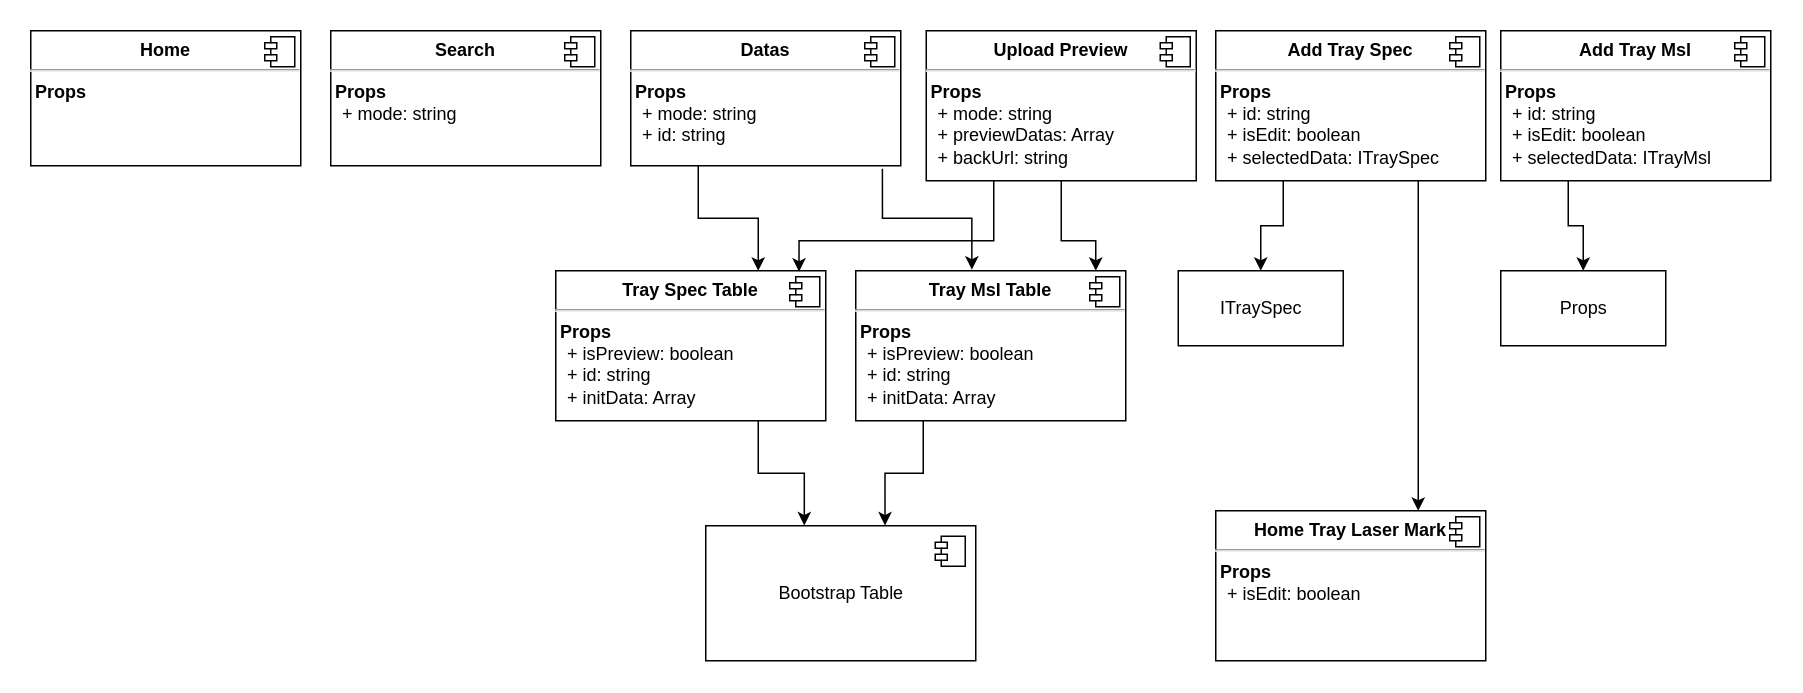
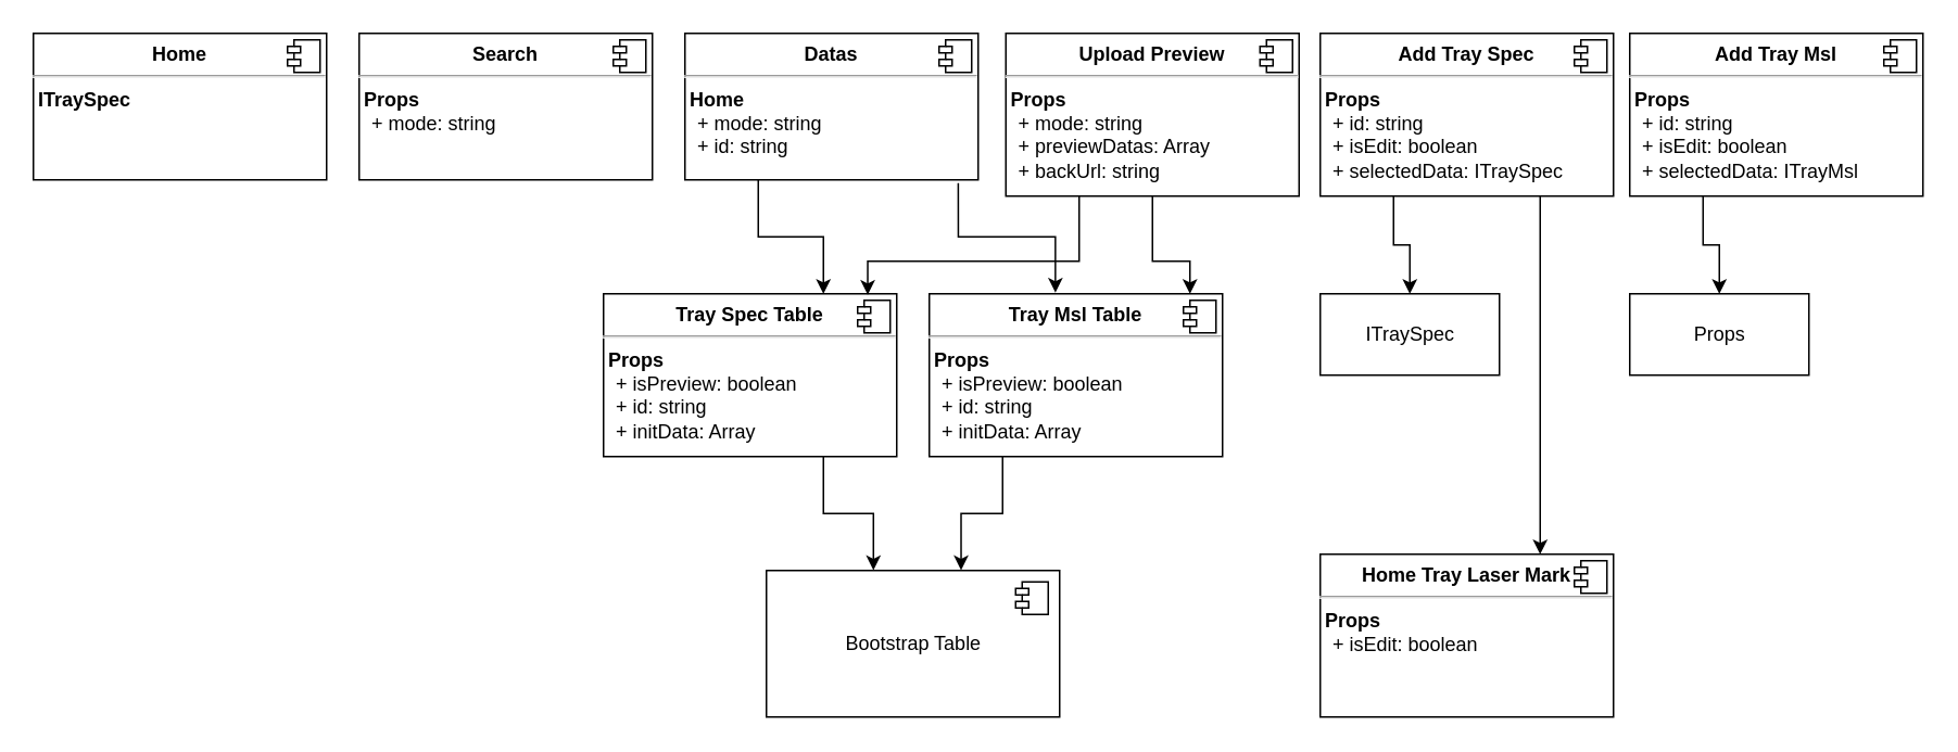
  <mxCell id="0" />
  <mxCell id="1" parent="0" />
  <mxCell id="2" value="&lt;p style=&quot;margin: 0px ; margin-top: 6px ; text-align: center&quot;&gt;&lt;b&gt;Search&lt;/b&gt;&lt;/p&gt;&lt;hr&gt;&lt;b&gt;&amp;nbsp;Props&lt;/b&gt;&lt;br&gt;&lt;p style=&quot;margin: 0px 0px 0px 8px&quot;&gt;+ mode: string&lt;/p&gt;" style="align=left;overflow=fill;html=1;dropTarget=0;" vertex="1" parent="1"><mxGeometry x="220" y="20" width="180" height="90" as="geometry" /></mxCell>
  <mxCell id="3" value="" style="shape=component;jettyWidth=8;jettyHeight=4;" vertex="1" parent="2"><mxGeometry x="1" width="20" height="20" relative="1" as="geometry"><mxPoint x="-24" y="4" as="offset" /></mxGeometry></mxCell>
- <mxCell id="4" value="&lt;p style=&quot;margin: 0px ; margin-top: 6px ; text-align: center&quot;&gt;&lt;b&gt;Home&lt;/b&gt;&lt;/p&gt;&lt;hr&gt;&amp;nbsp;&lt;b&gt;Props&lt;/b&gt;&lt;br&gt;&lt;p style=&quot;margin: 0px ; margin-left: 8px&quot;&gt;&lt;br&gt;&lt;/p&gt;" style="align=left;overflow=fill;html=1;dropTarget=0;" vertex="1" parent="1"><mxGeometry x="20" y="20" width="180" height="90" as="geometry" /></mxCell>
+ <mxCell id="4" value="&lt;p style=&quot;margin: 0px ; margin-top: 6px ; text-align: center&quot;&gt;&lt;b&gt;Home&lt;/b&gt;&lt;/p&gt;&lt;hr&gt;&amp;nbsp;&lt;b&gt;ITraySpec&lt;/b&gt;&lt;br&gt;&lt;p style=&quot;margin: 0px ; margin-left: 8px&quot;&gt;&lt;br&gt;&lt;/p&gt;" style="align=left;overflow=fill;html=1;dropTarget=0;" vertex="1" parent="1"><mxGeometry x="20" y="20" width="180" height="90" as="geometry" /></mxCell>
  <mxCell id="5" value="" style="shape=component;jettyWidth=8;jettyHeight=4;" vertex="1" parent="4"><mxGeometry x="1" width="20" height="20" relative="1" as="geometry"><mxPoint x="-24" y="4" as="offset" /></mxGeometry></mxCell>
  <mxCell id="6" style="edgeStyle=orthogonalEdgeStyle;rounded=0;orthogonalLoop=1;jettySize=auto;html=1;exitX=0.75;exitY=1;exitDx=0;exitDy=0;entryX=0.365;entryY=-0.002;entryDx=0;entryDy=0;entryPerimeter=0;" edge="1" parent="1" source="7" target="16"><mxGeometry relative="1" as="geometry"><mxPoint x="536" y="345" as="targetPoint" /></mxGeometry></mxCell>
  <mxCell id="7" value="&lt;p style=&quot;margin: 0px ; margin-top: 6px ; text-align: center&quot;&gt;&lt;b&gt;Tray Spec Table&lt;/b&gt;&lt;br&gt;&lt;/p&gt;&lt;hr&gt;&amp;nbsp;&lt;b&gt;Props&lt;/b&gt;&lt;br&gt;&lt;p style=&quot;margin: 0px ; margin-left: 8px&quot;&gt;+ isPreview: boolean&lt;/p&gt;&lt;p style=&quot;margin: 0px ; margin-left: 8px&quot;&gt;+ id: string&lt;/p&gt;&lt;p style=&quot;margin: 0px ; margin-left: 8px&quot;&gt;+ initData: Array&lt;br&gt;&lt;br&gt;&lt;/p&gt;" style="align=left;overflow=fill;html=1;dropTarget=0;" vertex="1" parent="1"><mxGeometry x="370" y="180" width="180" height="100" as="geometry" /></mxCell>
  <mxCell id="8" value="" style="shape=component;jettyWidth=8;jettyHeight=4;" vertex="1" parent="7"><mxGeometry x="1" width="20" height="20" relative="1" as="geometry"><mxPoint x="-24" y="4" as="offset" /></mxGeometry></mxCell>
  <mxCell id="9" style="edgeStyle=orthogonalEdgeStyle;rounded=0;orthogonalLoop=1;jettySize=auto;html=1;exitX=0.25;exitY=1;exitDx=0;exitDy=0;entryX=0.75;entryY=0;entryDx=0;entryDy=0;" edge="1" parent="1" source="11" target="7"><mxGeometry relative="1" as="geometry" /></mxCell>
  <mxCell id="10" style="edgeStyle=orthogonalEdgeStyle;rounded=0;orthogonalLoop=1;jettySize=auto;html=1;exitX=0.932;exitY=1.022;exitDx=0;exitDy=0;entryX=0.43;entryY=-0.007;entryDx=0;entryDy=0;entryPerimeter=0;exitPerimeter=0;" edge="1" parent="1" source="11" target="14"><mxGeometry relative="1" as="geometry" /></mxCell>
- <mxCell id="11" value="&lt;p style=&quot;margin: 0px ; margin-top: 6px ; text-align: center&quot;&gt;&lt;b&gt;Datas&lt;/b&gt;&lt;/p&gt;&lt;hr&gt;&lt;b&gt;&amp;nbsp;Props&lt;/b&gt;&lt;br&gt;&lt;p style=&quot;margin: 0px 0px 0px 8px&quot;&gt;+ mode: string&lt;/p&gt;&lt;p style=&quot;margin: 0px 0px 0px 8px&quot;&gt;+ id: string&lt;/p&gt;" style="align=left;overflow=fill;html=1;dropTarget=0;" vertex="1" parent="1"><mxGeometry x="420" y="20" width="180" height="90" as="geometry" /></mxCell>
+ <mxCell id="11" value="&lt;p style=&quot;margin: 0px ; margin-top: 6px ; text-align: center&quot;&gt;&lt;b&gt;Datas&lt;/b&gt;&lt;/p&gt;&lt;hr&gt;&lt;b&gt;&amp;nbsp;Home&lt;/b&gt;&lt;br&gt;&lt;p style=&quot;margin: 0px 0px 0px 8px&quot;&gt;+ mode: string&lt;/p&gt;&lt;p style=&quot;margin: 0px 0px 0px 8px&quot;&gt;+ id: string&lt;/p&gt;" style="align=left;overflow=fill;html=1;dropTarget=0;" vertex="1" parent="1"><mxGeometry x="420" y="20" width="180" height="90" as="geometry" /></mxCell>
  <mxCell id="12" value="" style="shape=component;jettyWidth=8;jettyHeight=4;" vertex="1" parent="11"><mxGeometry x="1" width="20" height="20" relative="1" as="geometry"><mxPoint x="-24" y="4" as="offset" /></mxGeometry></mxCell>
  <mxCell id="13" style="edgeStyle=orthogonalEdgeStyle;rounded=0;orthogonalLoop=1;jettySize=auto;html=1;exitX=0.25;exitY=1;exitDx=0;exitDy=0;entryX=0.664;entryY=-0.002;entryDx=0;entryDy=0;entryPerimeter=0;" edge="1" parent="1" source="14" target="16"><mxGeometry relative="1" as="geometry" /></mxCell>
  <mxCell id="14" value="&lt;p style=&quot;margin: 0px ; margin-top: 6px ; text-align: center&quot;&gt;&lt;b&gt;Tray Msl Table&lt;/b&gt;&lt;br&gt;&lt;/p&gt;&lt;hr&gt;&amp;nbsp;&lt;b&gt;Props&lt;/b&gt;&lt;br&gt;&lt;p style=&quot;margin: 0px ; margin-left: 8px&quot;&gt;+ isPreview: boolean&lt;/p&gt;&lt;p style=&quot;margin: 0px ; margin-left: 8px&quot;&gt;+ id: string&lt;/p&gt;&lt;p style=&quot;margin: 0px ; margin-left: 8px&quot;&gt;+ initData: Array&lt;br&gt;&lt;br&gt;&lt;/p&gt;" style="align=left;overflow=fill;html=1;dropTarget=0;" vertex="1" parent="1"><mxGeometry x="570" y="180" width="180" height="100" as="geometry" /></mxCell>
  <mxCell id="15" value="" style="shape=component;jettyWidth=8;jettyHeight=4;" vertex="1" parent="14"><mxGeometry x="1" width="20" height="20" relative="1" as="geometry"><mxPoint x="-24" y="4" as="offset" /></mxGeometry></mxCell>
  <mxCell id="16" value="Bootstrap Table" style="html=1;dropTarget=0;" vertex="1" parent="1"><mxGeometry x="470" y="350" width="180" height="90" as="geometry" /></mxCell>
  <mxCell id="17" value="" style="shape=module;jettyWidth=8;jettyHeight=4;" vertex="1" parent="16"><mxGeometry x="1" width="20" height="20" relative="1" as="geometry"><mxPoint x="-27" y="7" as="offset" /></mxGeometry></mxCell>
  <mxCell id="18" style="edgeStyle=orthogonalEdgeStyle;rounded=0;orthogonalLoop=1;jettySize=auto;html=1;exitX=0.25;exitY=1;exitDx=0;exitDy=0;entryX=0.901;entryY=0.006;entryDx=0;entryDy=0;entryPerimeter=0;" edge="1" parent="1" source="20" target="7"><mxGeometry relative="1" as="geometry"><Array as="points"><mxPoint x="662" y="160" /><mxPoint x="532" y="160" /></Array></mxGeometry></mxCell>
  <mxCell id="19" style="edgeStyle=orthogonalEdgeStyle;rounded=0;orthogonalLoop=1;jettySize=auto;html=1;exitX=0.5;exitY=1;exitDx=0;exitDy=0;entryX=0.889;entryY=0;entryDx=0;entryDy=0;entryPerimeter=0;" edge="1" parent="1" source="20" target="14"><mxGeometry relative="1" as="geometry"><Array as="points"><mxPoint x="707" y="160" /><mxPoint x="730" y="160" /></Array></mxGeometry></mxCell>
  <mxCell id="20" value="&lt;p style=&quot;margin: 0px ; margin-top: 6px ; text-align: center&quot;&gt;&lt;b&gt;Upload Preview&lt;/b&gt;&lt;/p&gt;&lt;hr&gt;&lt;b&gt;&amp;nbsp;Props&lt;/b&gt;&lt;br&gt;&lt;p style=&quot;margin: 0px 0px 0px 8px&quot;&gt;+ mode: string&lt;/p&gt;&lt;p style=&quot;margin: 0px 0px 0px 8px&quot;&gt;+ previewDatas: Array&lt;/p&gt;&lt;p style=&quot;margin: 0px 0px 0px 8px&quot;&gt;+ backUrl: string&lt;/p&gt;" style="align=left;overflow=fill;html=1;dropTarget=0;" vertex="1" parent="1"><mxGeometry x="617" y="20" width="180" height="100" as="geometry" /></mxCell>
  <mxCell id="21" value="" style="shape=component;jettyWidth=8;jettyHeight=4;" vertex="1" parent="20"><mxGeometry x="1" width="20" height="20" relative="1" as="geometry"><mxPoint x="-24" y="4" as="offset" /></mxGeometry></mxCell>
  <mxCell id="22" style="edgeStyle=orthogonalEdgeStyle;rounded=0;orthogonalLoop=1;jettySize=auto;html=1;exitX=0.25;exitY=1;exitDx=0;exitDy=0;" edge="1" parent="1" source="24" target="26"><mxGeometry relative="1" as="geometry" /></mxCell>
  <mxCell id="23" style="edgeStyle=orthogonalEdgeStyle;rounded=0;orthogonalLoop=1;jettySize=auto;html=1;exitX=0.75;exitY=1;exitDx=0;exitDy=0;entryX=0.75;entryY=0;entryDx=0;entryDy=0;" edge="1" parent="1" source="24" target="31"><mxGeometry relative="1" as="geometry" /></mxCell>
  <mxCell id="24" value="&lt;p style=&quot;margin: 0px ; margin-top: 6px ; text-align: center&quot;&gt;&lt;b&gt;Add Tray Spec&lt;/b&gt;&lt;/p&gt;&lt;hr&gt;&lt;b&gt;&amp;nbsp;Props&lt;/b&gt;&lt;br&gt;&lt;p style=&quot;margin: 0px 0px 0px 8px&quot;&gt;+ id: string&lt;/p&gt;&lt;p style=&quot;margin: 0px 0px 0px 8px&quot;&gt;+ isEdit: boolean&lt;/p&gt;&lt;p style=&quot;margin: 0px 0px 0px 8px&quot;&gt;+ selectedData: ITraySpec&lt;/p&gt;" style="align=left;overflow=fill;html=1;dropTarget=0;" vertex="1" parent="1"><mxGeometry x="810" y="20" width="180" height="100" as="geometry" /></mxCell>
  <mxCell id="25" value="" style="shape=component;jettyWidth=8;jettyHeight=4;" vertex="1" parent="24"><mxGeometry x="1" width="20" height="20" relative="1" as="geometry"><mxPoint x="-24" y="4" as="offset" /></mxGeometry></mxCell>
- <mxCell id="26" value="ITraySpec" style="html=1;" vertex="1" parent="1"><mxGeometry x="785" y="180" width="110" height="50" as="geometry" /></mxCell>
+ <mxCell id="26" value="ITraySpec" style="html=1;" vertex="1" parent="1"><mxGeometry x="810" y="180" width="110" height="50" as="geometry" /></mxCell>
  <mxCell id="27" style="edgeStyle=orthogonalEdgeStyle;rounded=0;orthogonalLoop=1;jettySize=auto;html=1;exitX=0.25;exitY=1;exitDx=0;exitDy=0;entryX=0.5;entryY=0;entryDx=0;entryDy=0;" edge="1" parent="1" source="28" target="30"><mxGeometry relative="1" as="geometry" /></mxCell>
  <mxCell id="28" value="&lt;p style=&quot;margin: 0px ; margin-top: 6px ; text-align: center&quot;&gt;&lt;b&gt;Add Tray Msl&lt;/b&gt;&lt;/p&gt;&lt;hr&gt;&lt;b&gt;&amp;nbsp;Props&lt;/b&gt;&lt;br&gt;&lt;p style=&quot;margin: 0px 0px 0px 8px&quot;&gt;+ id: string&lt;/p&gt;&lt;p style=&quot;margin: 0px 0px 0px 8px&quot;&gt;+ isEdit: boolean&lt;/p&gt;&lt;p style=&quot;margin: 0px 0px 0px 8px&quot;&gt;+ selectedData: ITrayMsl&lt;/p&gt;" style="align=left;overflow=fill;html=1;dropTarget=0;" vertex="1" parent="1"><mxGeometry x="1000" y="20" width="180" height="100" as="geometry" /></mxCell>
  <mxCell id="29" value="" style="shape=component;jettyWidth=8;jettyHeight=4;" vertex="1" parent="28"><mxGeometry x="1" width="20" height="20" relative="1" as="geometry"><mxPoint x="-24" y="4" as="offset" /></mxGeometry></mxCell>
  <mxCell id="30" value="Props" style="html=1;" vertex="1" parent="1"><mxGeometry x="1000" y="180" width="110" height="50" as="geometry" /></mxCell>
  <mxCell id="31" value="&lt;p style=&quot;margin: 0px ; margin-top: 6px ; text-align: center&quot;&gt;&lt;b&gt;Home Tray Laser Mark&lt;/b&gt;&lt;/p&gt;&lt;hr&gt;&lt;b&gt;&amp;nbsp;Props&lt;/b&gt;&lt;p style=&quot;margin: 0px 0px 0px 8px&quot;&gt;+ isEdit: boolean&lt;br&gt;&lt;/p&gt;" style="align=left;overflow=fill;html=1;dropTarget=0;" vertex="1" parent="1"><mxGeometry x="810" y="340" width="180" height="100" as="geometry" /></mxCell>
  <mxCell id="32" value="" style="shape=component;jettyWidth=8;jettyHeight=4;" vertex="1" parent="31"><mxGeometry x="1" width="20" height="20" relative="1" as="geometry"><mxPoint x="-24" y="4" as="offset" /></mxGeometry></mxCell>
